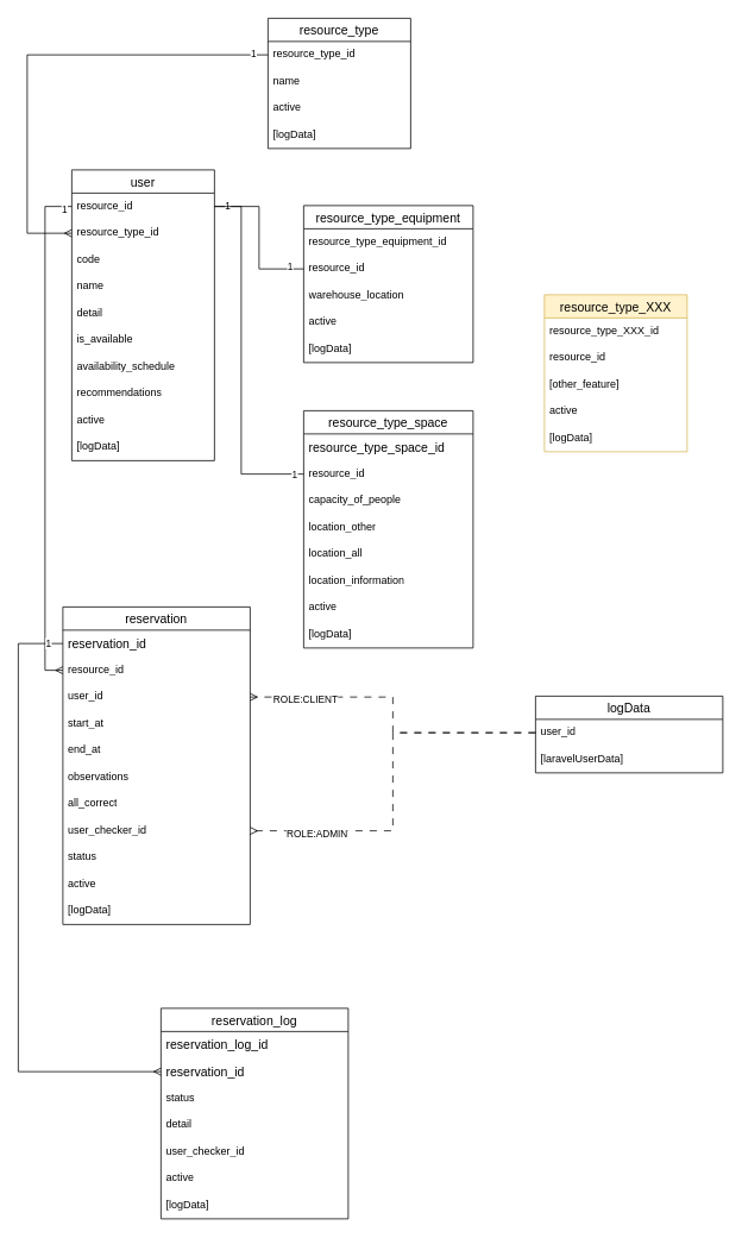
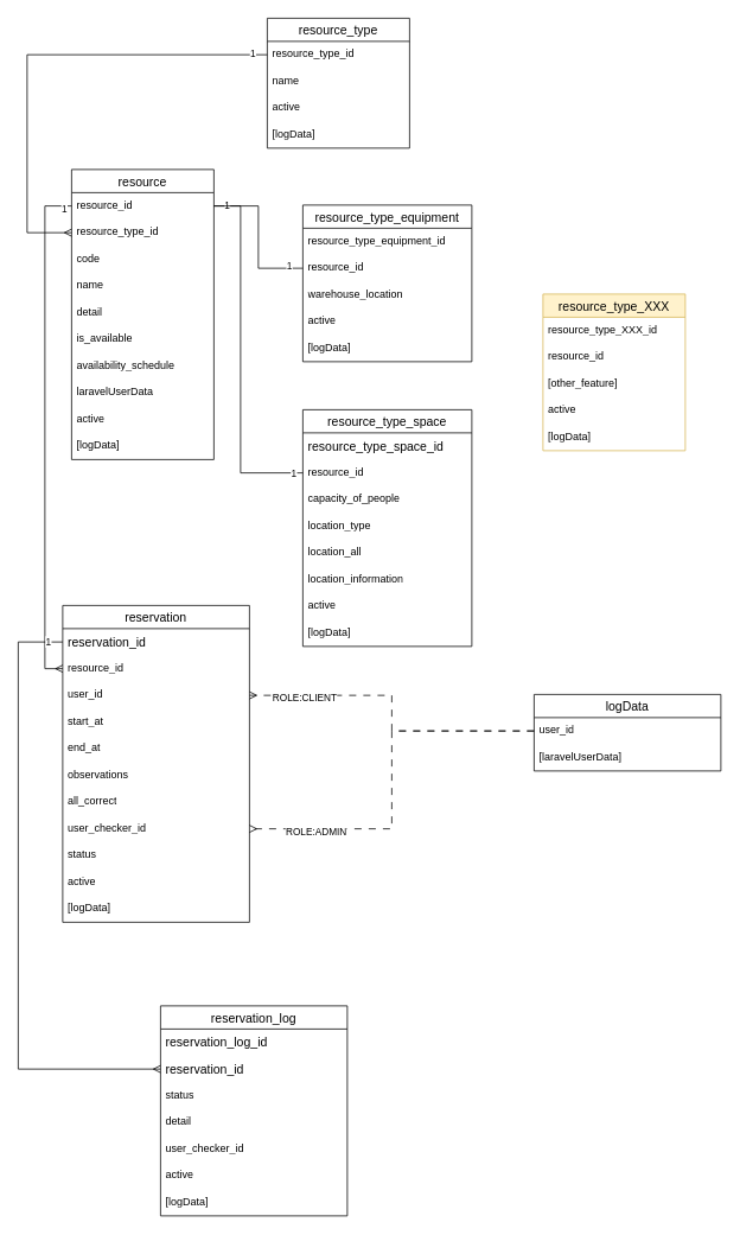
  <mxCell id="0" />
  <mxCell id="1" parent="0" />
  <mxCell id="2" value="resource_type" style="swimlane;fontStyle=0;childLayout=stackLayout;horizontal=1;startSize=26;horizontalStack=0;resizeParent=1;resizeParentMax=0;resizeLast=0;collapsible=1;marginBottom=0;align=center;fontSize=14;" vertex="1" parent="1"><mxGeometry x="300" y="20" width="160" height="146" as="geometry" /></mxCell>
  <mxCell id="3" value="resource_type_id" style="text;strokeColor=none;fillColor=none;spacingLeft=4;spacingRight=4;overflow=hidden;rotatable=0;points=[[0,0.5],[1,0.5]];portConstraint=eastwest;fontSize=12;whiteSpace=wrap;html=1;" vertex="1" parent="2"><mxGeometry y="26" width="160" height="30" as="geometry" /></mxCell>
  <mxCell id="4" value="name" style="text;strokeColor=none;fillColor=none;spacingLeft=4;spacingRight=4;overflow=hidden;rotatable=0;points=[[0,0.5],[1,0.5]];portConstraint=eastwest;fontSize=12;whiteSpace=wrap;html=1;" vertex="1" parent="2"><mxGeometry y="56" width="160" height="30" as="geometry" /></mxCell>
  <mxCell id="5" value="active" style="text;strokeColor=none;fillColor=none;spacingLeft=4;spacingRight=4;overflow=hidden;rotatable=0;points=[[0,0.5],[1,0.5]];portConstraint=eastwest;fontSize=12;whiteSpace=wrap;html=1;" vertex="1" parent="2"><mxGeometry y="86" width="160" height="30" as="geometry" /></mxCell>
  <mxCell id="6" value="[logData]" style="text;strokeColor=none;fillColor=none;spacingLeft=4;spacingRight=4;overflow=hidden;rotatable=0;points=[[0,0.5],[1,0.5]];portConstraint=eastwest;fontSize=12;whiteSpace=wrap;html=1;" vertex="1" parent="2"><mxGeometry y="116" width="160" height="30" as="geometry" /></mxCell>
- <mxCell id="7" value="user" style="swimlane;fontStyle=0;childLayout=stackLayout;horizontal=1;startSize=26;horizontalStack=0;resizeParent=1;resizeParentMax=0;resizeLast=0;collapsible=1;marginBottom=0;align=center;fontSize=14;" vertex="1" parent="1"><mxGeometry x="80" y="190" width="160" height="326" as="geometry" /></mxCell>
+ <mxCell id="7" value="resource" style="swimlane;fontStyle=0;childLayout=stackLayout;horizontal=1;startSize=26;horizontalStack=0;resizeParent=1;resizeParentMax=0;resizeLast=0;collapsible=1;marginBottom=0;align=center;fontSize=14;" vertex="1" parent="1"><mxGeometry x="80" y="190" width="160" height="326" as="geometry" /></mxCell>
  <mxCell id="8" value="resource_id" style="text;strokeColor=none;fillColor=none;spacingLeft=4;spacingRight=4;overflow=hidden;rotatable=0;points=[[0,0.5],[1,0.5]];portConstraint=eastwest;fontSize=12;whiteSpace=wrap;html=1;" vertex="1" parent="7"><mxGeometry y="26" width="160" height="30" as="geometry" /></mxCell>
  <mxCell id="9" value="resource_type_id" style="text;strokeColor=none;fillColor=none;spacingLeft=4;spacingRight=4;overflow=hidden;rotatable=0;points=[[0,0.5],[1,0.5]];portConstraint=eastwest;fontSize=12;whiteSpace=wrap;html=1;" vertex="1" parent="7"><mxGeometry y="56" width="160" height="30" as="geometry" /></mxCell>
  <mxCell id="10" value="code" style="text;strokeColor=none;fillColor=none;spacingLeft=4;spacingRight=4;overflow=hidden;rotatable=0;points=[[0,0.5],[1,0.5]];portConstraint=eastwest;fontSize=12;whiteSpace=wrap;html=1;" vertex="1" parent="7"><mxGeometry y="86" width="160" height="30" as="geometry" /></mxCell>
  <mxCell id="11" value="name" style="text;strokeColor=none;fillColor=none;spacingLeft=4;spacingRight=4;overflow=hidden;rotatable=0;points=[[0,0.5],[1,0.5]];portConstraint=eastwest;fontSize=12;whiteSpace=wrap;html=1;" vertex="1" parent="7"><mxGeometry y="116" width="160" height="30" as="geometry" /></mxCell>
  <mxCell id="12" value="detail" style="text;strokeColor=none;fillColor=none;spacingLeft=4;spacingRight=4;overflow=hidden;rotatable=0;points=[[0,0.5],[1,0.5]];portConstraint=eastwest;fontSize=12;whiteSpace=wrap;html=1;" vertex="1" parent="7"><mxGeometry y="146" width="160" height="30" as="geometry" /></mxCell>
  <mxCell id="13" value="is_available" style="text;strokeColor=none;fillColor=none;spacingLeft=4;spacingRight=4;overflow=hidden;rotatable=0;points=[[0,0.5],[1,0.5]];portConstraint=eastwest;fontSize=12;whiteSpace=wrap;html=1;" vertex="1" parent="7"><mxGeometry y="176" width="160" height="30" as="geometry" /></mxCell>
  <mxCell id="14" value="availability_schedule" style="text;strokeColor=none;fillColor=none;spacingLeft=4;spacingRight=4;overflow=hidden;rotatable=0;points=[[0,0.5],[1,0.5]];portConstraint=eastwest;fontSize=12;whiteSpace=wrap;html=1;" vertex="1" parent="7"><mxGeometry y="206" width="160" height="30" as="geometry" /></mxCell>
- <mxCell id="15" value="recommendations" style="text;strokeColor=none;fillColor=none;spacingLeft=4;spacingRight=4;overflow=hidden;rotatable=0;points=[[0,0.5],[1,0.5]];portConstraint=eastwest;fontSize=12;whiteSpace=wrap;html=1;" vertex="1" parent="7"><mxGeometry y="236" width="160" height="30" as="geometry" /></mxCell>
+ <mxCell id="15" value="laravelUserData" style="text;strokeColor=none;fillColor=none;spacingLeft=4;spacingRight=4;overflow=hidden;rotatable=0;points=[[0,0.5],[1,0.5]];portConstraint=eastwest;fontSize=12;whiteSpace=wrap;html=1;" vertex="1" parent="7"><mxGeometry y="236" width="160" height="30" as="geometry" /></mxCell>
  <mxCell id="16" value="active" style="text;strokeColor=none;fillColor=none;spacingLeft=4;spacingRight=4;overflow=hidden;rotatable=0;points=[[0,0.5],[1,0.5]];portConstraint=eastwest;fontSize=12;whiteSpace=wrap;html=1;" vertex="1" parent="7"><mxGeometry y="266" width="160" height="30" as="geometry" /></mxCell>
  <mxCell id="17" value="[logData]" style="text;strokeColor=none;fillColor=none;spacingLeft=4;spacingRight=4;overflow=hidden;rotatable=0;points=[[0,0.5],[1,0.5]];portConstraint=eastwest;fontSize=12;whiteSpace=wrap;html=1;" vertex="1" parent="7"><mxGeometry y="296" width="160" height="30" as="geometry" /></mxCell>
  <mxCell id="18" value="resource_type_space" style="swimlane;fontStyle=0;childLayout=stackLayout;horizontal=1;startSize=26;horizontalStack=0;resizeParent=1;resizeParentMax=0;resizeLast=0;collapsible=1;marginBottom=0;align=center;fontSize=14;" vertex="1" parent="1"><mxGeometry x="340" y="460" width="190" height="266" as="geometry" /></mxCell>
  <mxCell id="19" value="&lt;span style=&quot;font-size: 14px; text-align: center; text-wrap-mode: nowrap;&quot;&gt;resource_type_space_id&lt;/span&gt;" style="text;strokeColor=none;fillColor=none;spacingLeft=4;spacingRight=4;overflow=hidden;rotatable=0;points=[[0,0.5],[1,0.5]];portConstraint=eastwest;fontSize=12;whiteSpace=wrap;html=1;" vertex="1" parent="18"><mxGeometry y="26" width="190" height="30" as="geometry" /></mxCell>
  <mxCell id="20" value="resource_id" style="text;strokeColor=none;fillColor=none;spacingLeft=4;spacingRight=4;overflow=hidden;rotatable=0;points=[[0,0.5],[1,0.5]];portConstraint=eastwest;fontSize=12;whiteSpace=wrap;html=1;" vertex="1" parent="18"><mxGeometry y="56" width="190" height="30" as="geometry" /></mxCell>
  <mxCell id="21" value="capacity_of_people" style="text;strokeColor=none;fillColor=none;spacingLeft=4;spacingRight=4;overflow=hidden;rotatable=0;points=[[0,0.5],[1,0.5]];portConstraint=eastwest;fontSize=12;whiteSpace=wrap;html=1;" vertex="1" parent="18"><mxGeometry y="86" width="190" height="30" as="geometry" /></mxCell>
- <mxCell id="22" value="location_other" style="text;strokeColor=none;fillColor=none;spacingLeft=4;spacingRight=4;overflow=hidden;rotatable=0;points=[[0,0.5],[1,0.5]];portConstraint=eastwest;fontSize=12;whiteSpace=wrap;html=1;" vertex="1" parent="18"><mxGeometry y="116" width="190" height="30" as="geometry" /></mxCell>
+ <mxCell id="22" value="location_type" style="text;strokeColor=none;fillColor=none;spacingLeft=4;spacingRight=4;overflow=hidden;rotatable=0;points=[[0,0.5],[1,0.5]];portConstraint=eastwest;fontSize=12;whiteSpace=wrap;html=1;" vertex="1" parent="18"><mxGeometry y="116" width="190" height="30" as="geometry" /></mxCell>
  <mxCell id="23" value="location_all" style="text;strokeColor=none;fillColor=none;spacingLeft=4;spacingRight=4;overflow=hidden;rotatable=0;points=[[0,0.5],[1,0.5]];portConstraint=eastwest;fontSize=12;whiteSpace=wrap;html=1;" vertex="1" parent="18"><mxGeometry y="146" width="190" height="30" as="geometry" /></mxCell>
  <mxCell id="24" value="location_information" style="text;strokeColor=none;fillColor=none;spacingLeft=4;spacingRight=4;overflow=hidden;rotatable=0;points=[[0,0.5],[1,0.5]];portConstraint=eastwest;fontSize=12;whiteSpace=wrap;html=1;" vertex="1" parent="18"><mxGeometry y="176" width="190" height="30" as="geometry" /></mxCell>
  <mxCell id="25" value="active" style="text;strokeColor=none;fillColor=none;spacingLeft=4;spacingRight=4;overflow=hidden;rotatable=0;points=[[0,0.5],[1,0.5]];portConstraint=eastwest;fontSize=12;whiteSpace=wrap;html=1;" vertex="1" parent="18"><mxGeometry y="206" width="190" height="30" as="geometry" /></mxCell>
  <mxCell id="26" value="[logData]" style="text;strokeColor=none;fillColor=none;spacingLeft=4;spacingRight=4;overflow=hidden;rotatable=0;points=[[0,0.5],[1,0.5]];portConstraint=eastwest;fontSize=12;whiteSpace=wrap;html=1;" vertex="1" parent="18"><mxGeometry y="236" width="190" height="30" as="geometry" /></mxCell>
  <mxCell id="27" value="resource_type_XXX" style="swimlane;fontStyle=0;childLayout=stackLayout;horizontal=1;startSize=26;horizontalStack=0;resizeParent=1;resizeParentMax=0;resizeLast=0;collapsible=1;marginBottom=0;align=center;fontSize=14;fillColor=#fff2cc;strokeColor=#d6b656;" vertex="1" parent="1"><mxGeometry x="610" y="330" width="160" height="176" as="geometry" /></mxCell>
  <mxCell id="28" value="resource_type_XXX_id" style="text;strokeColor=none;fillColor=none;spacingLeft=4;spacingRight=4;overflow=hidden;rotatable=0;points=[[0,0.5],[1,0.5]];portConstraint=eastwest;fontSize=12;whiteSpace=wrap;html=1;" vertex="1" parent="27"><mxGeometry y="26" width="160" height="30" as="geometry" /></mxCell>
  <mxCell id="29" value="resource_id" style="text;strokeColor=none;fillColor=none;spacingLeft=4;spacingRight=4;overflow=hidden;rotatable=0;points=[[0,0.5],[1,0.5]];portConstraint=eastwest;fontSize=12;whiteSpace=wrap;html=1;" vertex="1" parent="27"><mxGeometry y="56" width="160" height="30" as="geometry" /></mxCell>
  <mxCell id="30" value="[other_feature]" style="text;strokeColor=none;fillColor=none;spacingLeft=4;spacingRight=4;overflow=hidden;rotatable=0;points=[[0,0.5],[1,0.5]];portConstraint=eastwest;fontSize=12;whiteSpace=wrap;html=1;" vertex="1" parent="27"><mxGeometry y="86" width="160" height="30" as="geometry" /></mxCell>
  <mxCell id="31" value="active" style="text;strokeColor=none;fillColor=none;spacingLeft=4;spacingRight=4;overflow=hidden;rotatable=0;points=[[0,0.5],[1,0.5]];portConstraint=eastwest;fontSize=12;whiteSpace=wrap;html=1;" vertex="1" parent="27"><mxGeometry y="116" width="160" height="30" as="geometry" /></mxCell>
  <mxCell id="32" value="[logData]" style="text;strokeColor=none;fillColor=none;spacingLeft=4;spacingRight=4;overflow=hidden;rotatable=0;points=[[0,0.5],[1,0.5]];portConstraint=eastwest;fontSize=12;whiteSpace=wrap;html=1;" vertex="1" parent="27"><mxGeometry y="146" width="160" height="30" as="geometry" /></mxCell>
  <mxCell id="33" value="reservation" style="swimlane;fontStyle=0;childLayout=stackLayout;horizontal=1;startSize=26;horizontalStack=0;resizeParent=1;resizeParentMax=0;resizeLast=0;collapsible=1;marginBottom=0;align=center;fontSize=14;" vertex="1" parent="1"><mxGeometry x="70" y="680" width="210" height="356" as="geometry" /></mxCell>
  <mxCell id="34" value="&lt;span style=&quot;font-size: 14px; text-align: center; text-wrap-mode: nowrap;&quot;&gt;reservation_id&lt;/span&gt;" style="text;strokeColor=none;fillColor=none;spacingLeft=4;spacingRight=4;overflow=hidden;rotatable=0;points=[[0,0.5],[1,0.5]];portConstraint=eastwest;fontSize=12;whiteSpace=wrap;html=1;" vertex="1" parent="33"><mxGeometry y="26" width="210" height="30" as="geometry" /></mxCell>
  <mxCell id="35" value="resource_id" style="text;strokeColor=none;fillColor=none;spacingLeft=4;spacingRight=4;overflow=hidden;rotatable=0;points=[[0,0.5],[1,0.5]];portConstraint=eastwest;fontSize=12;whiteSpace=wrap;html=1;" vertex="1" parent="33"><mxGeometry y="56" width="210" height="30" as="geometry" /></mxCell>
  <mxCell id="36" value="user_id" style="text;strokeColor=none;fillColor=none;spacingLeft=4;spacingRight=4;overflow=hidden;rotatable=0;points=[[0,0.5],[1,0.5]];portConstraint=eastwest;fontSize=12;whiteSpace=wrap;html=1;" vertex="1" parent="33"><mxGeometry y="86" width="210" height="30" as="geometry" /></mxCell>
  <mxCell id="37" value="start_at" style="text;strokeColor=none;fillColor=none;spacingLeft=4;spacingRight=4;overflow=hidden;rotatable=0;points=[[0,0.5],[1,0.5]];portConstraint=eastwest;fontSize=12;whiteSpace=wrap;html=1;" vertex="1" parent="33"><mxGeometry y="116" width="210" height="30" as="geometry" /></mxCell>
  <mxCell id="38" value="end_at" style="text;strokeColor=none;fillColor=none;spacingLeft=4;spacingRight=4;overflow=hidden;rotatable=0;points=[[0,0.5],[1,0.5]];portConstraint=eastwest;fontSize=12;whiteSpace=wrap;html=1;" vertex="1" parent="33"><mxGeometry y="146" width="210" height="30" as="geometry" /></mxCell>
  <mxCell id="39" value="observations" style="text;strokeColor=none;fillColor=none;spacingLeft=4;spacingRight=4;overflow=hidden;rotatable=0;points=[[0,0.5],[1,0.5]];portConstraint=eastwest;fontSize=12;whiteSpace=wrap;html=1;" vertex="1" parent="33"><mxGeometry y="176" width="210" height="30" as="geometry" /></mxCell>
  <mxCell id="40" value="all_correct" style="text;strokeColor=none;fillColor=none;spacingLeft=4;spacingRight=4;overflow=hidden;rotatable=0;points=[[0,0.5],[1,0.5]];portConstraint=eastwest;fontSize=12;whiteSpace=wrap;html=1;" vertex="1" parent="33"><mxGeometry y="206" width="210" height="30" as="geometry" /></mxCell>
  <mxCell id="41" value="user_checker_id" style="text;strokeColor=none;fillColor=none;spacingLeft=4;spacingRight=4;overflow=hidden;rotatable=0;points=[[0,0.5],[1,0.5]];portConstraint=eastwest;fontSize=12;whiteSpace=wrap;html=1;" vertex="1" parent="33"><mxGeometry y="236" width="210" height="30" as="geometry" /></mxCell>
  <mxCell id="42" value="status" style="text;strokeColor=none;fillColor=none;spacingLeft=4;spacingRight=4;overflow=hidden;rotatable=0;points=[[0,0.5],[1,0.5]];portConstraint=eastwest;fontSize=12;whiteSpace=wrap;html=1;" vertex="1" parent="33"><mxGeometry y="266" width="210" height="30" as="geometry" /></mxCell>
  <mxCell id="43" value="active" style="text;strokeColor=none;fillColor=none;spacingLeft=4;spacingRight=4;overflow=hidden;rotatable=0;points=[[0,0.5],[1,0.5]];portConstraint=eastwest;fontSize=12;whiteSpace=wrap;html=1;" vertex="1" parent="33"><mxGeometry y="296" width="210" height="30" as="geometry" /></mxCell>
  <mxCell id="44" value="[logData]" style="text;strokeColor=none;fillColor=none;spacingLeft=4;spacingRight=4;overflow=hidden;rotatable=0;points=[[0,0.5],[1,0.5]];portConstraint=eastwest;fontSize=12;whiteSpace=wrap;html=1;" vertex="1" parent="33"><mxGeometry y="326" width="210" height="30" as="geometry" /></mxCell>
  <mxCell id="45" value="logData" style="swimlane;fontStyle=0;childLayout=stackLayout;horizontal=1;startSize=26;horizontalStack=0;resizeParent=1;resizeParentMax=0;resizeLast=0;collapsible=1;marginBottom=0;align=center;fontSize=14;" vertex="1" parent="1"><mxGeometry x="600" y="780" width="210" height="86" as="geometry" /></mxCell>
  <mxCell id="46" value="user_id" style="text;strokeColor=none;fillColor=none;spacingLeft=4;spacingRight=4;overflow=hidden;rotatable=0;points=[[0,0.5],[1,0.5]];portConstraint=eastwest;fontSize=12;whiteSpace=wrap;html=1;" vertex="1" parent="45"><mxGeometry y="26" width="210" height="30" as="geometry" /></mxCell>
  <mxCell id="47" value="[laravelUserData]" style="text;strokeColor=none;fillColor=none;spacingLeft=4;spacingRight=4;overflow=hidden;rotatable=0;points=[[0,0.5],[1,0.5]];portConstraint=eastwest;fontSize=12;whiteSpace=wrap;html=1;" vertex="1" parent="45"><mxGeometry y="56" width="210" height="30" as="geometry" /></mxCell>
  <mxCell id="48" value="resource_type_equipment" style="swimlane;fontStyle=0;childLayout=stackLayout;horizontal=1;startSize=26;horizontalStack=0;resizeParent=1;resizeParentMax=0;resizeLast=0;collapsible=1;marginBottom=0;align=center;fontSize=14;" vertex="1" parent="1"><mxGeometry x="340" y="230" width="190" height="176" as="geometry" /></mxCell>
  <mxCell id="49" value="resource_type_equipment_id" style="text;strokeColor=none;fillColor=none;spacingLeft=4;spacingRight=4;overflow=hidden;rotatable=0;points=[[0,0.5],[1,0.5]];portConstraint=eastwest;fontSize=12;whiteSpace=wrap;html=1;" vertex="1" parent="48"><mxGeometry y="26" width="190" height="30" as="geometry" /></mxCell>
  <mxCell id="50" value="resource_id" style="text;strokeColor=none;fillColor=none;spacingLeft=4;spacingRight=4;overflow=hidden;rotatable=0;points=[[0,0.5],[1,0.5]];portConstraint=eastwest;fontSize=12;whiteSpace=wrap;html=1;" vertex="1" parent="48"><mxGeometry y="56" width="190" height="30" as="geometry" /></mxCell>
  <mxCell id="51" value="warehouse_location" style="text;strokeColor=none;fillColor=none;spacingLeft=4;spacingRight=4;overflow=hidden;rotatable=0;points=[[0,0.5],[1,0.5]];portConstraint=eastwest;fontSize=12;whiteSpace=wrap;html=1;" vertex="1" parent="48"><mxGeometry y="86" width="190" height="30" as="geometry" /></mxCell>
  <mxCell id="52" value="active" style="text;strokeColor=none;fillColor=none;spacingLeft=4;spacingRight=4;overflow=hidden;rotatable=0;points=[[0,0.5],[1,0.5]];portConstraint=eastwest;fontSize=12;whiteSpace=wrap;html=1;" vertex="1" parent="48"><mxGeometry y="116" width="190" height="30" as="geometry" /></mxCell>
  <mxCell id="53" value="[logData]" style="text;strokeColor=none;fillColor=none;spacingLeft=4;spacingRight=4;overflow=hidden;rotatable=0;points=[[0,0.5],[1,0.5]];portConstraint=eastwest;fontSize=12;whiteSpace=wrap;html=1;" vertex="1" parent="48"><mxGeometry y="146" width="190" height="30" as="geometry" /></mxCell>
  <mxCell id="54" style="edgeStyle=orthogonalEdgeStyle;rounded=0;orthogonalLoop=1;jettySize=auto;html=1;exitX=0;exitY=0.5;exitDx=0;exitDy=0;entryX=0;entryY=0.5;entryDx=0;entryDy=0;endArrow=ERmany;endFill=0;" edge="1" parent="1" source="3" target="9"><mxGeometry relative="1" as="geometry"><Array as="points"><mxPoint x="30" y="61" /><mxPoint x="30" y="261" /></Array></mxGeometry></mxCell>
  <mxCell id="55" value="1" style="edgeLabel;html=1;align=center;verticalAlign=middle;resizable=0;points=[];" vertex="1" connectable="0" parent="54"><mxGeometry x="-0.933" y="-2" relative="1" as="geometry"><mxPoint as="offset" /></mxGeometry></mxCell>
  <mxCell id="56" style="edgeStyle=orthogonalEdgeStyle;rounded=0;orthogonalLoop=1;jettySize=auto;html=1;exitX=1;exitY=0.5;exitDx=0;exitDy=0;entryX=0;entryY=0.5;entryDx=0;entryDy=0;endArrow=none;endFill=0;" edge="1" parent="1" source="8" target="50"><mxGeometry relative="1" as="geometry" /></mxCell>
  <mxCell id="57" value="1" style="edgeLabel;html=1;align=center;verticalAlign=middle;resizable=0;points=[];" vertex="1" connectable="0" parent="56"><mxGeometry x="0.806" y="3" relative="1" as="geometry"><mxPoint as="offset" /></mxGeometry></mxCell>
  <mxCell id="58" value="1" style="edgeLabel;html=1;align=center;verticalAlign=middle;resizable=0;points=[];" vertex="1" connectable="0" parent="56"><mxGeometry x="-0.835" y="2" relative="1" as="geometry"><mxPoint as="offset" /></mxGeometry></mxCell>
  <mxCell id="59" style="edgeStyle=orthogonalEdgeStyle;rounded=0;orthogonalLoop=1;jettySize=auto;html=1;exitX=1;exitY=0.5;exitDx=0;exitDy=0;entryX=0;entryY=0.5;entryDx=0;entryDy=0;endArrow=none;endFill=0;" edge="1" parent="1" source="8" target="20"><mxGeometry relative="1" as="geometry"><Array as="points"><mxPoint x="270" y="231" /><mxPoint x="270" y="531" /></Array></mxGeometry></mxCell>
  <mxCell id="60" value="1" style="edgeLabel;html=1;align=center;verticalAlign=middle;resizable=0;points=[];" vertex="1" connectable="0" parent="59"><mxGeometry x="0.943" relative="1" as="geometry"><mxPoint as="offset" /></mxGeometry></mxCell>
  <mxCell id="61" style="edgeStyle=orthogonalEdgeStyle;rounded=0;orthogonalLoop=1;jettySize=auto;html=1;exitX=0;exitY=0.5;exitDx=0;exitDy=0;entryX=0;entryY=0.5;entryDx=0;entryDy=0;endArrow=ERmany;endFill=0;" edge="1" parent="1" source="8" target="35"><mxGeometry relative="1" as="geometry"><Array as="points"><mxPoint x="50" y="231" /><mxPoint x="50" y="751" /></Array></mxGeometry></mxCell>
  <mxCell id="62" value="1" style="edgeLabel;html=1;align=center;verticalAlign=middle;resizable=0;points=[];" vertex="1" connectable="0" parent="61"><mxGeometry x="-0.967" y="2" relative="1" as="geometry"><mxPoint as="offset" /></mxGeometry></mxCell>
  <mxCell id="63" style="edgeStyle=orthogonalEdgeStyle;rounded=0;orthogonalLoop=1;jettySize=auto;html=1;exitX=0;exitY=0.5;exitDx=0;exitDy=0;endArrow=ERmany;endFill=0;dashed=1;dashPattern=8 8;" edge="1" parent="1" source="46" target="36"><mxGeometry relative="1" as="geometry" /></mxCell>
  <mxCell id="64" value="ROLE:CLIENT" style="edgeLabel;html=1;align=center;verticalAlign=middle;resizable=0;points=[];" vertex="1" connectable="0" parent="63"><mxGeometry x="0.663" y="2" relative="1" as="geometry"><mxPoint as="offset" /></mxGeometry></mxCell>
  <mxCell id="65" style="edgeStyle=orthogonalEdgeStyle;rounded=0;orthogonalLoop=1;jettySize=auto;html=1;endArrow=ERmany;endFill=0;dashed=1;dashPattern=8 8;entryX=1;entryY=0.5;entryDx=0;entryDy=0;exitX=0;exitY=0.5;exitDx=0;exitDy=0;" edge="1" parent="1" source="46" target="41"><mxGeometry relative="1" as="geometry"><mxPoint x="490" y="840" as="sourcePoint" /><mxPoint x="290" y="791" as="targetPoint" /></mxGeometry></mxCell>
  <mxCell id="66" value="ROLE:ADMIN" style="edgeLabel;html=1;align=center;verticalAlign=middle;resizable=0;points=[];" vertex="1" connectable="0" parent="65"><mxGeometry x="0.654" y="3" relative="1" as="geometry"><mxPoint as="offset" /></mxGeometry></mxCell>
  <mxCell id="67" value="reservation_log" style="swimlane;fontStyle=0;childLayout=stackLayout;horizontal=1;startSize=26;horizontalStack=0;resizeParent=1;resizeParentMax=0;resizeLast=0;collapsible=1;marginBottom=0;align=center;fontSize=14;" vertex="1" parent="1"><mxGeometry x="180" y="1130" width="210" height="236" as="geometry" /></mxCell>
  <mxCell id="68" value="&lt;span style=&quot;font-size: 14px; text-align: center; text-wrap-mode: nowrap;&quot;&gt;reservation_log_id&lt;/span&gt;" style="text;strokeColor=none;fillColor=none;spacingLeft=4;spacingRight=4;overflow=hidden;rotatable=0;points=[[0,0.5],[1,0.5]];portConstraint=eastwest;fontSize=12;whiteSpace=wrap;html=1;" vertex="1" parent="67"><mxGeometry y="26" width="210" height="30" as="geometry" /></mxCell>
  <mxCell id="69" value="&lt;span style=&quot;font-size: 14px; text-align: center; text-wrap-mode: nowrap;&quot;&gt;reservation_id&lt;/span&gt;" style="text;strokeColor=none;fillColor=none;spacingLeft=4;spacingRight=4;overflow=hidden;rotatable=0;points=[[0,0.5],[1,0.5]];portConstraint=eastwest;fontSize=12;whiteSpace=wrap;html=1;" vertex="1" parent="67"><mxGeometry y="56" width="210" height="30" as="geometry" /></mxCell>
  <mxCell id="70" value="status" style="text;strokeColor=none;fillColor=none;spacingLeft=4;spacingRight=4;overflow=hidden;rotatable=0;points=[[0,0.5],[1,0.5]];portConstraint=eastwest;fontSize=12;whiteSpace=wrap;html=1;" vertex="1" parent="67"><mxGeometry y="86" width="210" height="30" as="geometry" /></mxCell>
  <mxCell id="71" value="detail" style="text;strokeColor=none;fillColor=none;spacingLeft=4;spacingRight=4;overflow=hidden;rotatable=0;points=[[0,0.5],[1,0.5]];portConstraint=eastwest;fontSize=12;whiteSpace=wrap;html=1;" vertex="1" parent="67"><mxGeometry y="116" width="210" height="30" as="geometry" /></mxCell>
  <mxCell id="72" value="user_checker_id" style="text;strokeColor=none;fillColor=none;spacingLeft=4;spacingRight=4;overflow=hidden;rotatable=0;points=[[0,0.5],[1,0.5]];portConstraint=eastwest;fontSize=12;whiteSpace=wrap;html=1;" vertex="1" parent="67"><mxGeometry y="146" width="210" height="30" as="geometry" /></mxCell>
  <mxCell id="73" value="active" style="text;strokeColor=none;fillColor=none;spacingLeft=4;spacingRight=4;overflow=hidden;rotatable=0;points=[[0,0.5],[1,0.5]];portConstraint=eastwest;fontSize=12;whiteSpace=wrap;html=1;" vertex="1" parent="67"><mxGeometry y="176" width="210" height="30" as="geometry" /></mxCell>
  <mxCell id="74" value="[logData]" style="text;strokeColor=none;fillColor=none;spacingLeft=4;spacingRight=4;overflow=hidden;rotatable=0;points=[[0,0.5],[1,0.5]];portConstraint=eastwest;fontSize=12;whiteSpace=wrap;html=1;" vertex="1" parent="67"><mxGeometry y="206" width="210" height="30" as="geometry" /></mxCell>
  <mxCell id="75" style="edgeStyle=orthogonalEdgeStyle;rounded=0;orthogonalLoop=1;jettySize=auto;html=1;exitX=0;exitY=0.5;exitDx=0;exitDy=0;entryX=0;entryY=0.5;entryDx=0;entryDy=0;endArrow=ERmany;endFill=0;" edge="1" parent="1" source="34" target="69"><mxGeometry relative="1" as="geometry"><Array as="points"><mxPoint x="20" y="721" /><mxPoint x="20" y="1201" /></Array></mxGeometry></mxCell>
  <mxCell id="76" value="1" style="edgeLabel;html=1;align=center;verticalAlign=middle;resizable=0;points=[];" vertex="1" connectable="0" parent="75"><mxGeometry x="-0.951" y="-1" relative="1" as="geometry"><mxPoint as="offset" /></mxGeometry></mxCell>
